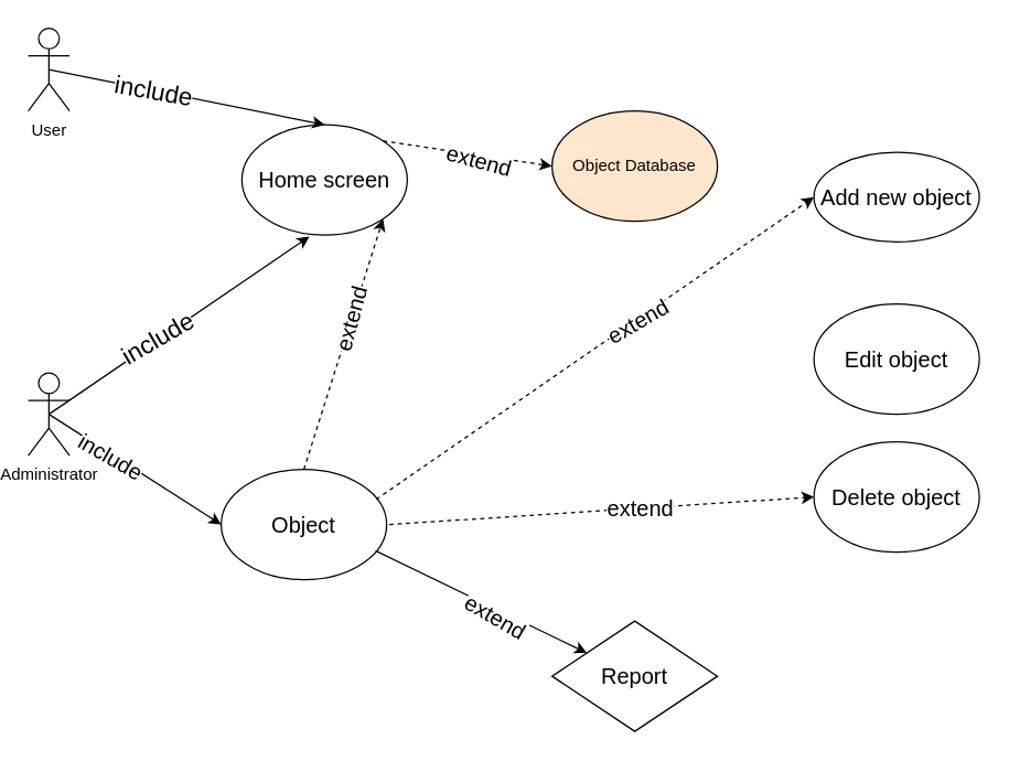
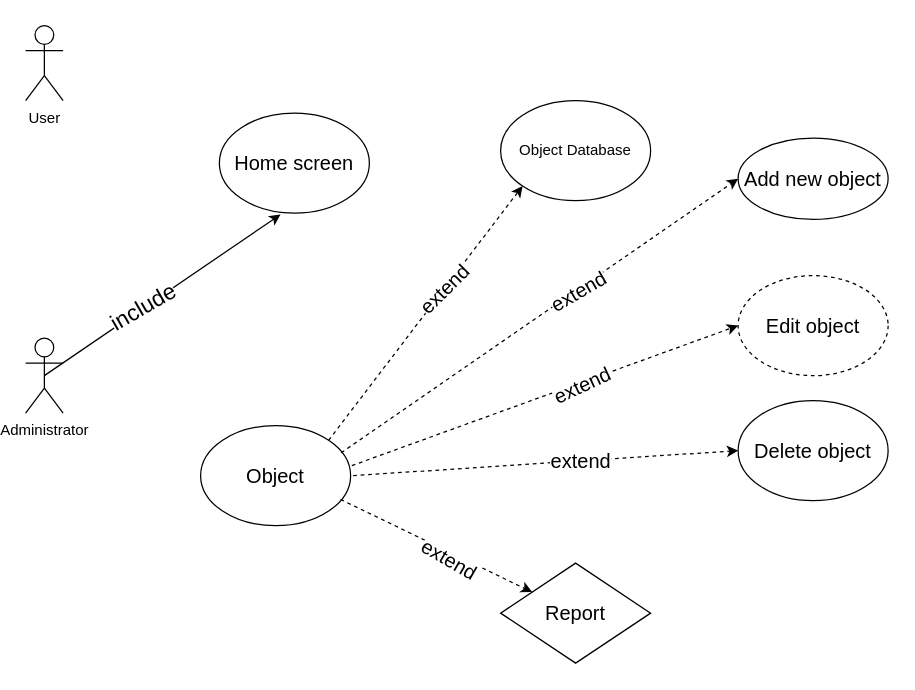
  <mxCell id="0" />
  <mxCell id="1" parent="0" />
  <mxCell id="2" value="User" style="shape=umlActor;verticalLabelPosition=bottom;verticalAlign=top;html=1;outlineConnect=0;" vertex="1" parent="1"><mxGeometry x="20" y="20" width="30" height="60" as="geometry" /></mxCell>
  <mxCell id="3" value="&lt;font style=&quot;font-size: 16px&quot;&gt;Home screen&lt;/font&gt;" style="ellipse;whiteSpace=wrap;html=1;" vertex="1" parent="1"><mxGeometry x="175" y="90" width="120" height="80" as="geometry" /></mxCell>
  <mxCell id="4" value="Administrator" style="shape=umlActor;verticalLabelPosition=bottom;verticalAlign=top;html=1;outlineConnect=0;" vertex="1" parent="1"><mxGeometry x="20" y="270" width="30" height="60" as="geometry" /></mxCell>
  <mxCell id="5" value="" style="endArrow=classic;html=1;exitX=0.5;exitY=0.5;exitDx=0;exitDy=0;exitPerimeter=0;entryX=0.408;entryY=1.013;entryDx=0;entryDy=0;entryPerimeter=0;" edge="1" parent="1" source="4" target="3"><mxGeometry width="50" height="50" relative="1" as="geometry"><mxPoint x="350" y="420" as="sourcePoint" /><mxPoint x="400" y="370" as="targetPoint" /></mxGeometry></mxCell>
  <mxCell id="6" value="&lt;font style=&quot;font-size: 18px&quot;&gt;include&lt;/font&gt;" style="edgeLabel;html=1;align=center;verticalAlign=middle;resizable=0;points=[];rotation=-30;" vertex="1" connectable="0" parent="5"><mxGeometry x="-0.169" y="1" relative="1" as="geometry"><mxPoint as="offset" /></mxGeometry></mxCell>
- <mxCell id="7" value="" style="endArrow=classic;html=1;exitX=0.5;exitY=0.5;exitDx=0;exitDy=0;exitPerimeter=0;entryX=0.5;entryY=0;entryDx=0;entryDy=0;" edge="1" parent="1" source="2" target="3"><mxGeometry width="50" height="50" relative="1" as="geometry"><mxPoint x="350" y="420" as="sourcePoint" /><mxPoint x="400" y="370" as="targetPoint" /></mxGeometry></mxCell>
- <mxCell id="8" value="&lt;font style=&quot;font-size: 18px&quot;&gt;include&lt;/font&gt;" style="edgeLabel;html=1;align=center;verticalAlign=middle;resizable=0;points=[];rotation=10;" vertex="1" connectable="0" parent="7"><mxGeometry x="-0.249" y="-1" relative="1" as="geometry"><mxPoint y="-1.06" as="offset" /></mxGeometry></mxCell>
  <mxCell id="9" value="&lt;font style=&quot;font-size: 16px&quot;&gt;Object&lt;/font&gt;" style="ellipse;whiteSpace=wrap;html=1;" vertex="1" parent="1"><mxGeometry x="160" y="340" width="120" height="80" as="geometry" /></mxCell>
  <mxCell id="10" value="&lt;font style=&quot;font-size: 16px&quot;&gt;Add new object&lt;/font&gt;" style="ellipse;whiteSpace=wrap;html=1;" vertex="1" parent="1"><mxGeometry x="590" y="110" width="120" height="65" as="geometry" /></mxCell>
- <mxCell id="11" value="&lt;font style=&quot;font-size: 16px&quot;&gt;Edit object&lt;/font&gt;" style="ellipse;whiteSpace=wrap;html=1;" vertex="1" parent="1"><mxGeometry x="590" y="220" width="120" height="80" as="geometry" /></mxCell>
+ <mxCell id="11" value="&lt;font style=&quot;font-size: 16px&quot;&gt;Edit object&lt;/font&gt;" style="ellipse;whiteSpace=wrap;html=1;dashed=1;" vertex="1" parent="1"><mxGeometry x="590" y="220" width="120" height="80" as="geometry" /></mxCell>
  <mxCell id="12" value="&lt;font style=&quot;font-size: 16px&quot;&gt;Delete object&lt;/font&gt;" style="ellipse;whiteSpace=wrap;html=1;" vertex="1" parent="1"><mxGeometry x="590" y="320" width="120" height="80" as="geometry" /></mxCell>
- <mxCell id="13" value="" style="endArrow=classic;html=1;exitX=0.5;exitY=0.5;exitDx=0;exitDy=0;exitPerimeter=0;entryX=0;entryY=0.5;entryDx=0;entryDy=0;" edge="1" parent="1" source="4" target="9"><mxGeometry width="50" height="50" relative="1" as="geometry"><mxPoint x="350" y="400" as="sourcePoint" /><mxPoint x="400" y="350" as="targetPoint" /></mxGeometry></mxCell>
- <mxCell id="14" value="&lt;font style=&quot;font-size: 16px&quot;&gt;include&lt;/font&gt;" style="edgeLabel;html=1;align=center;verticalAlign=middle;resizable=0;points=[];rotation=30;" vertex="1" connectable="0" parent="13"><mxGeometry x="-0.28" relative="1" as="geometry"><mxPoint x="0.36" y="1.43" as="offset" /></mxGeometry></mxCell>
- <mxCell id="15" value="Object Database" style="ellipse;whiteSpace=wrap;html=1;fillColor=#ffe6cc;" vertex="1" parent="1"><mxGeometry x="400" y="80" width="120" height="80" as="geometry" /></mxCell>
- <mxCell id="18" value="" style="endArrow=classic;html=1;dashed=1;exitX=1;exitY=0;exitDx=0;exitDy=0;entryX=0;entryY=0.5;entryDx=0;entryDy=0;" edge="1" parent="1" source="3" target="15"><mxGeometry width="50" height="50" relative="1" as="geometry"><mxPoint x="272.426" y="271.716" as="sourcePoint" /><mxPoint x="427.574" y="158.284" as="targetPoint" /></mxGeometry></mxCell>
- <mxCell id="19" value="&lt;font style=&quot;font-size: 16px&quot;&gt;extend&lt;/font&gt;" style="edgeLabel;html=1;align=center;verticalAlign=middle;resizable=0;points=[];rotation=15;" vertex="1" connectable="0" parent="18"><mxGeometry x="0.202" y="-3" relative="1" as="geometry"><mxPoint x="-3.63" as="offset" /></mxGeometry></mxCell>
- <mxCell id="20" value="" style="endArrow=classic;html=1;dashed=1;exitX=0.5;exitY=0;exitDx=0;exitDy=0;entryX=1;entryY=1;entryDx=0;entryDy=0;" edge="1" parent="1" source="9" target="3"><mxGeometry width="50" height="50" relative="1" as="geometry"><mxPoint x="272.426" y="271.716" as="sourcePoint" /><mxPoint x="427.574" y="158.284" as="targetPoint" /></mxGeometry></mxCell>
- <mxCell id="21" value="&lt;font style=&quot;font-size: 16px&quot;&gt;extend&lt;/font&gt;" style="edgeLabel;html=1;align=center;verticalAlign=middle;resizable=0;points=[];rotation=-75;" vertex="1" connectable="0" parent="20"><mxGeometry x="0.202" y="-3" relative="1" as="geometry"><mxPoint x="-3.63" as="offset" /></mxGeometry></mxCell>
+ <mxCell id="15" value="Object Database" style="ellipse;whiteSpace=wrap;html=1;" vertex="1" parent="1"><mxGeometry x="400" y="80" width="120" height="80" as="geometry" /></mxCell>
+ <mxCell id="16" value="" style="endArrow=classic;html=1;dashed=1;exitX=1;exitY=0;exitDx=0;exitDy=0;entryX=0;entryY=1;entryDx=0;entryDy=0;" edge="1" parent="1" source="9" target="15"><mxGeometry width="50" height="50" relative="1" as="geometry"><mxPoint x="350" y="390" as="sourcePoint" /><mxPoint x="400" y="340" as="targetPoint" /></mxGeometry></mxCell>
+ <mxCell id="17" value="&lt;font style=&quot;font-size: 16px&quot;&gt;extend&lt;/font&gt;" style="edgeLabel;html=1;align=center;verticalAlign=middle;resizable=0;points=[];rotation=-45;" vertex="1" connectable="0" parent="16"><mxGeometry x="0.202" y="-3" relative="1" as="geometry"><mxPoint x="-3.63" as="offset" /></mxGeometry></mxCell>
  <mxCell id="22" value="&lt;font style=&quot;font-size: 16px&quot;&gt;Report&lt;/font&gt;" style="rhombus;whiteSpace=wrap;html=1;" vertex="1" parent="1"><mxGeometry x="400" y="450" width="120" height="80" as="geometry" /></mxCell>
  <mxCell id="23" value="" style="endArrow=classic;html=1;dashed=1;exitX=1;exitY=0;exitDx=0;exitDy=0;entryX=0;entryY=0.5;entryDx=0;entryDy=0;" edge="1" parent="1" target="10"><mxGeometry width="50" height="50" relative="1" as="geometry"><mxPoint x="272.426" y="361.716" as="sourcePoint" /><mxPoint x="427.574" y="158.284" as="targetPoint" /></mxGeometry></mxCell>
  <mxCell id="24" value="&lt;font style=&quot;font-size: 16px&quot;&gt;extend&lt;/font&gt;" style="edgeLabel;html=1;align=center;verticalAlign=middle;resizable=0;points=[];rotation=-30;" vertex="1" connectable="0" parent="23"><mxGeometry x="0.202" y="-3" relative="1" as="geometry"><mxPoint x="-3.63" as="offset" /></mxGeometry></mxCell>
  <mxCell id="25" value="" style="endArrow=classic;html=1;dashed=1;entryX=0;entryY=0.5;entryDx=0;entryDy=0;" edge="1" parent="1" target="12"><mxGeometry width="50" height="50" relative="1" as="geometry"><mxPoint x="282" y="380" as="sourcePoint" /><mxPoint x="437.574" y="168.284" as="targetPoint" /></mxGeometry></mxCell>
  <mxCell id="26" value="&lt;font style=&quot;font-size: 16px&quot;&gt;extend&lt;/font&gt;" style="edgeLabel;html=1;align=center;verticalAlign=middle;resizable=0;points=[];rotation=0;" vertex="1" connectable="0" parent="25"><mxGeometry x="0.202" y="-3" relative="1" as="geometry"><mxPoint x="-3.63" y="-4" as="offset" /></mxGeometry></mxCell>
- <mxCell id="29" value="" style="endArrow=classic;html=1;dashed=0;exitX=0.933;exitY=0.738;exitDx=0;exitDy=0;exitPerimeter=0;" edge="1" parent="1" source="9" target="22"><mxGeometry width="50" height="50" relative="1" as="geometry"><mxPoint x="302.426" y="391.716" as="sourcePoint" /><mxPoint x="610" y="270" as="targetPoint" /></mxGeometry></mxCell>
+ <mxCell id="27" value="" style="endArrow=classic;html=1;dashed=1;exitX=1.008;exitY=0.4;exitDx=0;exitDy=0;entryX=0;entryY=0.5;entryDx=0;entryDy=0;exitPerimeter=0;" edge="1" parent="1" source="9" target="11"><mxGeometry width="50" height="50" relative="1" as="geometry"><mxPoint x="292.426" y="381.716" as="sourcePoint" /><mxPoint x="600" y="260" as="targetPoint" /></mxGeometry></mxCell>
+ <mxCell id="28" value="&lt;font style=&quot;font-size: 16px&quot;&gt;extend&lt;/font&gt;" style="edgeLabel;html=1;align=center;verticalAlign=middle;resizable=0;points=[];rotation=-25;" vertex="1" connectable="0" parent="27"><mxGeometry x="0.202" y="-3" relative="1" as="geometry"><mxPoint x="-3.63" as="offset" /></mxGeometry></mxCell>
+ <mxCell id="29" value="" style="endArrow=classic;html=1;dashed=1;exitX=0.933;exitY=0.738;exitDx=0;exitDy=0;exitPerimeter=0;" edge="1" parent="1" source="9" target="22"><mxGeometry width="50" height="50" relative="1" as="geometry"><mxPoint x="302.426" y="391.716" as="sourcePoint" /><mxPoint x="610" y="270" as="targetPoint" /></mxGeometry></mxCell>
  <mxCell id="30" value="&lt;font style=&quot;font-size: 16px&quot;&gt;extend&lt;/font&gt;" style="edgeLabel;html=1;align=center;verticalAlign=middle;resizable=0;points=[];rotation=30;" vertex="1" connectable="0" parent="29"><mxGeometry x="0.202" y="-3" relative="1" as="geometry"><mxPoint x="-3.63" as="offset" /></mxGeometry></mxCell>
